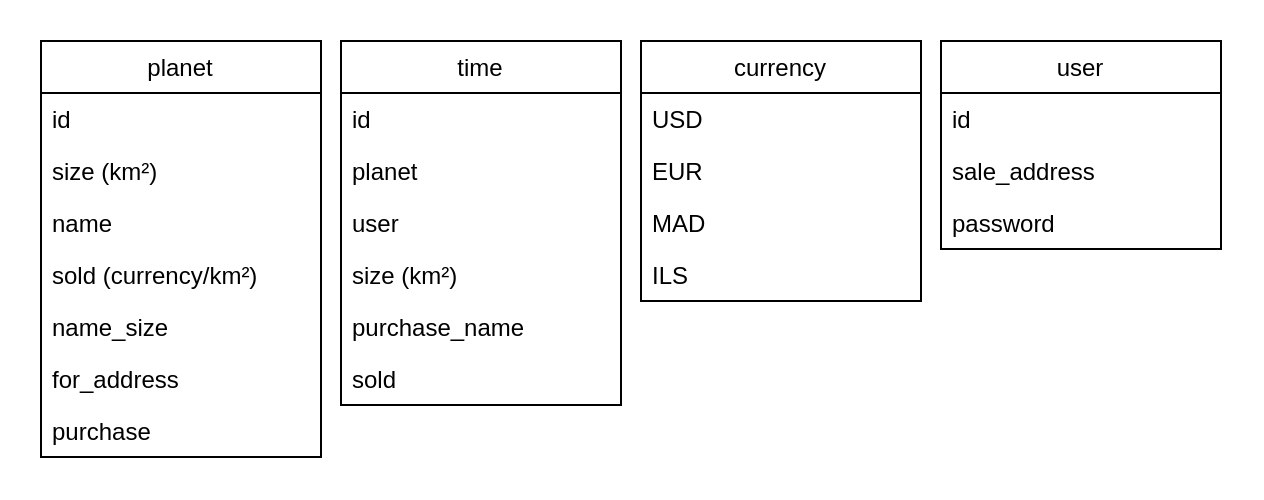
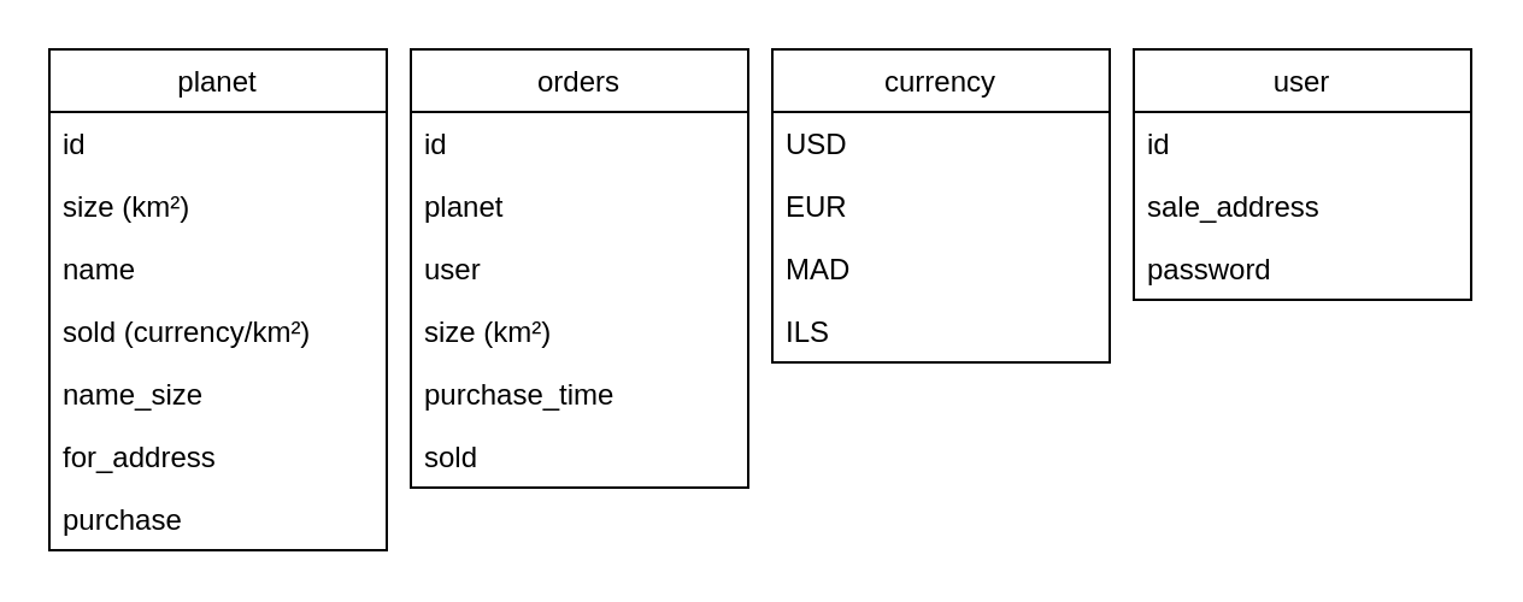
  <mxCell id="0" />
  <mxCell id="1" parent="0" />
  <mxCell id="2" value="planet" style="swimlane;fontStyle=0;childLayout=stackLayout;horizontal=1;startSize=26;fillColor=none;horizontalStack=0;resizeParent=1;resizeParentMax=0;resizeLast=0;collapsible=1;marginBottom=0;" vertex="1" parent="1"><mxGeometry x="20" y="20" width="140" height="208" as="geometry" /></mxCell>
  <mxCell id="3" value="id" style="text;strokeColor=none;fillColor=none;align=left;verticalAlign=top;spacingLeft=4;spacingRight=4;overflow=hidden;rotatable=0;points=[[0,0.5],[1,0.5]];portConstraint=eastwest;" vertex="1" parent="2"><mxGeometry y="26" width="140" height="26" as="geometry" /></mxCell>
  <mxCell id="4" value="size (km²)" style="text;strokeColor=none;fillColor=none;align=left;verticalAlign=top;spacingLeft=4;spacingRight=4;overflow=hidden;rotatable=0;points=[[0,0.5],[1,0.5]];portConstraint=eastwest;" vertex="1" parent="2"><mxGeometry y="52" width="140" height="26" as="geometry" /></mxCell>
  <mxCell id="5" value="name&#10;&#10;" style="text;strokeColor=none;fillColor=none;align=left;verticalAlign=top;spacingLeft=4;spacingRight=4;overflow=hidden;rotatable=0;points=[[0,0.5],[1,0.5]];portConstraint=eastwest;" vertex="1" parent="2"><mxGeometry y="78" width="140" height="26" as="geometry" /></mxCell>
  <mxCell id="6" value="sold (currency/km²)&#10;" style="text;strokeColor=none;fillColor=none;align=left;verticalAlign=top;spacingLeft=4;spacingRight=4;overflow=hidden;rotatable=0;points=[[0,0.5],[1,0.5]];portConstraint=eastwest;" vertex="1" parent="2"><mxGeometry y="104" width="140" height="26" as="geometry" /></mxCell>
  <mxCell id="7" value="name_size" style="text;strokeColor=none;fillColor=none;align=left;verticalAlign=top;spacingLeft=4;spacingRight=4;overflow=hidden;rotatable=0;points=[[0,0.5],[1,0.5]];portConstraint=eastwest;" vertex="1" parent="2"><mxGeometry y="130" width="140" height="26" as="geometry" /></mxCell>
  <mxCell id="8" value="for_address&#10;&#10;" style="text;strokeColor=none;fillColor=none;align=left;verticalAlign=top;spacingLeft=4;spacingRight=4;overflow=hidden;rotatable=0;points=[[0,0.5],[1,0.5]];portConstraint=eastwest;" vertex="1" parent="2"><mxGeometry y="156" width="140" height="26" as="geometry" /></mxCell>
  <mxCell id="9" value="purchase" style="text;strokeColor=none;fillColor=none;align=left;verticalAlign=top;spacingLeft=4;spacingRight=4;overflow=hidden;rotatable=0;points=[[0,0.5],[1,0.5]];portConstraint=eastwest;" vertex="1" parent="2"><mxGeometry y="182" width="140" height="26" as="geometry" /></mxCell>
- <mxCell id="10" value="time" style="swimlane;fontStyle=0;childLayout=stackLayout;horizontal=1;startSize=26;fillColor=none;horizontalStack=0;resizeParent=1;resizeParentMax=0;resizeLast=0;collapsible=1;marginBottom=0;" vertex="1" parent="1"><mxGeometry x="170" y="20" width="140" height="182" as="geometry" /></mxCell>
+ <mxCell id="10" value="orders" style="swimlane;fontStyle=0;childLayout=stackLayout;horizontal=1;startSize=26;fillColor=none;horizontalStack=0;resizeParent=1;resizeParentMax=0;resizeLast=0;collapsible=1;marginBottom=0;" vertex="1" parent="1"><mxGeometry x="170" y="20" width="140" height="182" as="geometry" /></mxCell>
  <mxCell id="11" value="id" style="text;strokeColor=none;fillColor=none;align=left;verticalAlign=top;spacingLeft=4;spacingRight=4;overflow=hidden;rotatable=0;points=[[0,0.5],[1,0.5]];portConstraint=eastwest;" vertex="1" parent="10"><mxGeometry y="26" width="140" height="26" as="geometry" /></mxCell>
  <mxCell id="12" value="planet" style="text;strokeColor=none;fillColor=none;align=left;verticalAlign=top;spacingLeft=4;spacingRight=4;overflow=hidden;rotatable=0;points=[[0,0.5],[1,0.5]];portConstraint=eastwest;" vertex="1" parent="10"><mxGeometry y="52" width="140" height="26" as="geometry" /></mxCell>
  <mxCell id="13" value="user" style="text;strokeColor=none;fillColor=none;align=left;verticalAlign=top;spacingLeft=4;spacingRight=4;overflow=hidden;rotatable=0;points=[[0,0.5],[1,0.5]];portConstraint=eastwest;" vertex="1" parent="10"><mxGeometry y="78" width="140" height="26" as="geometry" /></mxCell>
  <mxCell id="14" value="size (km²)" style="text;strokeColor=none;fillColor=none;align=left;verticalAlign=top;spacingLeft=4;spacingRight=4;overflow=hidden;rotatable=0;points=[[0,0.5],[1,0.5]];portConstraint=eastwest;" vertex="1" parent="10"><mxGeometry y="104" width="140" height="26" as="geometry" /></mxCell>
- <mxCell id="15" value="purchase_name" style="text;strokeColor=none;fillColor=none;align=left;verticalAlign=top;spacingLeft=4;spacingRight=4;overflow=hidden;rotatable=0;points=[[0,0.5],[1,0.5]];portConstraint=eastwest;" vertex="1" parent="10"><mxGeometry y="130" width="140" height="26" as="geometry" /></mxCell>
+ <mxCell id="15" value="purchase_time" style="text;strokeColor=none;fillColor=none;align=left;verticalAlign=top;spacingLeft=4;spacingRight=4;overflow=hidden;rotatable=0;points=[[0,0.5],[1,0.5]];portConstraint=eastwest;" vertex="1" parent="10"><mxGeometry y="130" width="140" height="26" as="geometry" /></mxCell>
  <mxCell id="16" value="sold" style="text;strokeColor=none;fillColor=none;align=left;verticalAlign=top;spacingLeft=4;spacingRight=4;overflow=hidden;rotatable=0;points=[[0,0.5],[1,0.5]];portConstraint=eastwest;" vertex="1" parent="10"><mxGeometry y="156" width="140" height="26" as="geometry" /></mxCell>
  <mxCell id="17" value="user" style="swimlane;fontStyle=0;childLayout=stackLayout;horizontal=1;startSize=26;fillColor=none;horizontalStack=0;resizeParent=1;resizeParentMax=0;resizeLast=0;collapsible=1;marginBottom=0;" vertex="1" parent="1"><mxGeometry x="470" y="20" width="140" height="104" as="geometry" /></mxCell>
  <mxCell id="18" value="id" style="text;strokeColor=none;fillColor=none;align=left;verticalAlign=top;spacingLeft=4;spacingRight=4;overflow=hidden;rotatable=0;points=[[0,0.5],[1,0.5]];portConstraint=eastwest;" vertex="1" parent="17"><mxGeometry y="26" width="140" height="26" as="geometry" /></mxCell>
  <mxCell id="19" value="sale_address" style="text;strokeColor=none;fillColor=none;align=left;verticalAlign=top;spacingLeft=4;spacingRight=4;overflow=hidden;rotatable=0;points=[[0,0.5],[1,0.5]];portConstraint=eastwest;" vertex="1" parent="17"><mxGeometry y="52" width="140" height="26" as="geometry" /></mxCell>
  <mxCell id="20" value="password" style="text;strokeColor=none;fillColor=none;align=left;verticalAlign=top;spacingLeft=4;spacingRight=4;overflow=hidden;rotatable=0;points=[[0,0.5],[1,0.5]];portConstraint=eastwest;" vertex="1" parent="17"><mxGeometry y="78" width="140" height="26" as="geometry" /></mxCell>
  <mxCell id="21" value="currency" style="swimlane;fontStyle=0;childLayout=stackLayout;horizontal=1;startSize=26;fillColor=none;horizontalStack=0;resizeParent=1;resizeParentMax=0;resizeLast=0;collapsible=1;marginBottom=0;" vertex="1" parent="1"><mxGeometry x="320" y="20" width="140" height="130" as="geometry" /></mxCell>
  <mxCell id="22" value="USD" style="text;strokeColor=none;fillColor=none;align=left;verticalAlign=top;spacingLeft=4;spacingRight=4;overflow=hidden;rotatable=0;points=[[0,0.5],[1,0.5]];portConstraint=eastwest;" vertex="1" parent="21"><mxGeometry y="26" width="140" height="26" as="geometry" /></mxCell>
  <mxCell id="23" value="EUR" style="text;strokeColor=none;fillColor=none;align=left;verticalAlign=top;spacingLeft=4;spacingRight=4;overflow=hidden;rotatable=0;points=[[0,0.5],[1,0.5]];portConstraint=eastwest;" vertex="1" parent="21"><mxGeometry y="52" width="140" height="26" as="geometry" /></mxCell>
  <mxCell id="24" value="MAD" style="text;strokeColor=none;fillColor=none;align=left;verticalAlign=top;spacingLeft=4;spacingRight=4;overflow=hidden;rotatable=0;points=[[0,0.5],[1,0.5]];portConstraint=eastwest;" vertex="1" parent="21"><mxGeometry y="78" width="140" height="26" as="geometry" /></mxCell>
  <mxCell id="25" value="ILS" style="text;strokeColor=none;fillColor=none;align=left;verticalAlign=top;spacingLeft=4;spacingRight=4;overflow=hidden;rotatable=0;points=[[0,0.5],[1,0.5]];portConstraint=eastwest;" vertex="1" parent="21"><mxGeometry y="104" width="140" height="26" as="geometry" /></mxCell>
